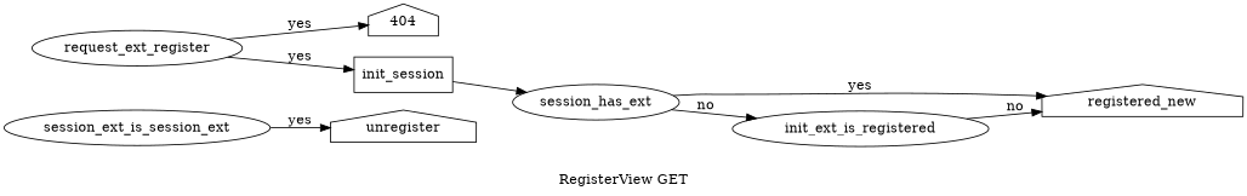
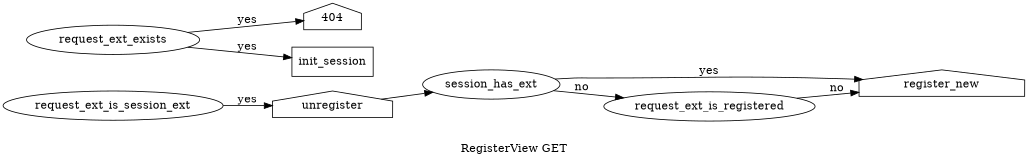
  digraph {
    label="RegisterView GET"
    rankdir=LR
    404 [shape=house]
-   request_ext_exists [label=request_ext_register]
+   request_ext_exists
    init_session [shape=box]
-   register_new [shape=house label=registered_new]
+   register_new [shape=house]
    unregister [shape=house]
    session_has_ext
-   request_ext_is_registered [label=init_ext_is_registered]
-   request_ext_is_session_ext [label=session_ext_is_session_ext]
+   request_ext_is_registered
+   request_ext_is_session_ext
    request_ext_exists -> 404 [label=yes]
    request_ext_exists -> init_session [label=yes]
-   init_session -> session_has_ext
+   unregister -> session_has_ext
    session_has_ext -> register_new [label=yes]
    session_has_ext -> request_ext_is_registered [label=no]
    request_ext_is_registered -> register_new [label=no]
    request_ext_is_session_ext -> unregister [label=yes]
  }
